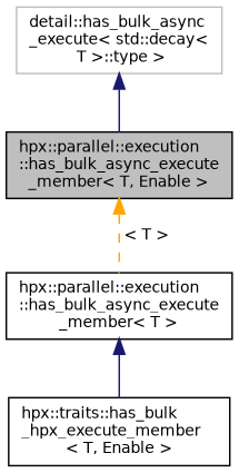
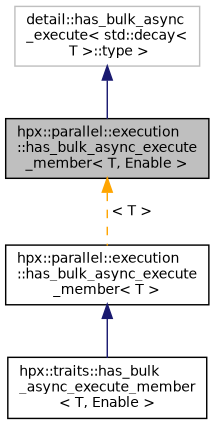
  digraph {
    node [color=black fillcolor=white fontname=Helvetica fontsize=10 shape=record style=filled]
    edge [color=midnightblue dir=back fontname=Helvetica fontsize=10 labelfontname=Helvetica labelfontsize=10 style=solid]
    n1 [fillcolor=grey75 fontcolor=black height=0.2 label="hpx::parallel::execution\l::has_bulk_async_execute\l_member\< T, Enable \>" width=0.4]
    n2 [height=0.2 label="hpx::parallel::execution\l::has_bulk_async_execute\l_member\< T \>" width=0.4]
    n3 [color=grey75 height=0.2 label="detail::has_bulk_async\l_execute\< std::decay\<\l T \>::type \>" width=0.4]
-   n4 [height=0.2 label="hpx::traits::has_bulk\l_hpx_execute_member\l\< T, Enable \>" width=0.4]
+   n4 [height=0.2 label="hpx::traits::has_bulk\l_async_execute_member\l\< T, Enable \>" width=0.4]
    n1 -> n2 [color=orange label=" \< T \>" style=dashed]
    n2 -> n4
    n3 -> n1
  }
